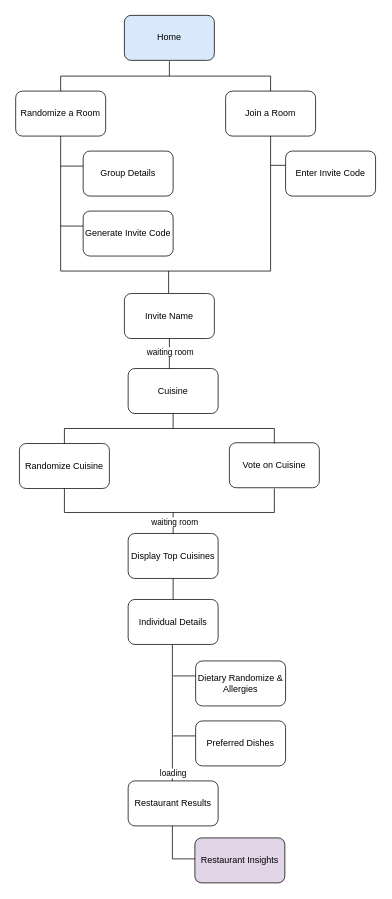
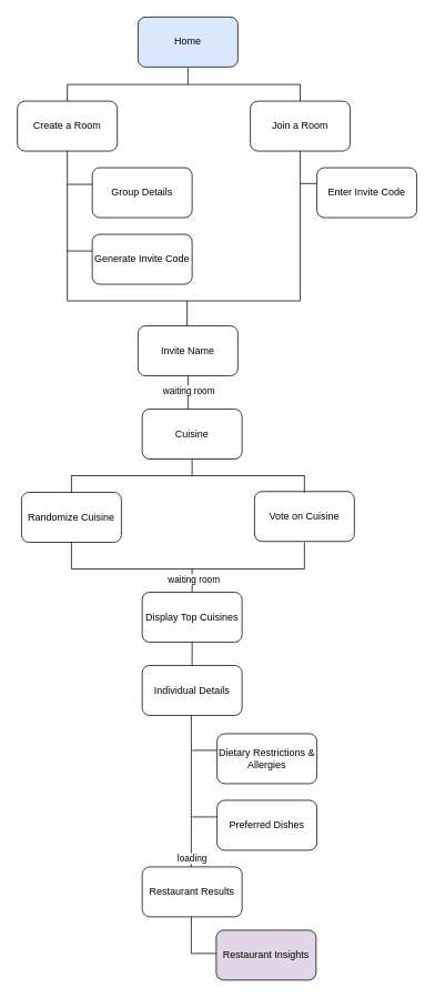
  <mxCell id="0" />
  <mxCell id="1" parent="0" />
  <mxCell id="2" value="Home" style="rounded=1;whiteSpace=wrap;html=1;fillColor=#dae8fc;" parent="1" vertex="1"><mxGeometry x="165" y="20" width="120" height="60" as="geometry" /></mxCell>
  <mxCell id="3" value="" style="endArrow=none;html=1;rounded=0;" parent="1" edge="1"><mxGeometry width="50" height="50" relative="1" as="geometry"><mxPoint x="360" y="220" as="sourcePoint" /><mxPoint x="380" y="220" as="targetPoint" /></mxGeometry></mxCell>
  <mxCell id="4" value="Enter Invite Code" style="rounded=1;whiteSpace=wrap;html=1;" parent="1" vertex="1"><mxGeometry x="380" y="201" width="120" height="60" as="geometry" /></mxCell>
- <mxCell id="5" value="Randomize a Room" style="rounded=1;whiteSpace=wrap;html=1;" parent="1" vertex="1"><mxGeometry x="20" y="121" width="120" height="60" as="geometry" /></mxCell>
+ <mxCell id="5" value="Create a Room" style="rounded=1;whiteSpace=wrap;html=1;" parent="1" vertex="1"><mxGeometry x="20" y="121" width="120" height="60" as="geometry" /></mxCell>
  <mxCell id="6" value="Join a Room" style="rounded=1;whiteSpace=wrap;html=1;" parent="1" vertex="1"><mxGeometry x="300" y="121" width="120" height="60" as="geometry" /></mxCell>
  <mxCell id="7" value="" style="endArrow=none;html=1;rounded=0;entryX=0.5;entryY=1;entryDx=0;entryDy=0;" parent="1" edge="1"><mxGeometry width="50" height="50" relative="1" as="geometry"><mxPoint x="225" y="101" as="sourcePoint" /><mxPoint x="225" y="81" as="targetPoint" /></mxGeometry></mxCell>
  <mxCell id="8" value="" style="endArrow=none;html=1;rounded=0;" parent="1" edge="1"><mxGeometry width="50" height="50" relative="1" as="geometry"><mxPoint x="80" y="101" as="sourcePoint" /><mxPoint x="360" y="101" as="targetPoint" /></mxGeometry></mxCell>
  <mxCell id="9" value="" style="endArrow=none;html=1;rounded=0;exitX=0.5;exitY=0;exitDx=0;exitDy=0;" parent="1" source="5" edge="1"><mxGeometry width="50" height="50" relative="1" as="geometry"><mxPoint x="130" y="51" as="sourcePoint" /><mxPoint x="80" y="101" as="targetPoint" /></mxGeometry></mxCell>
  <mxCell id="10" value="" style="endArrow=none;html=1;rounded=0;exitX=0.5;exitY=0;exitDx=0;exitDy=0;" parent="1" source="6" edge="1"><mxGeometry width="50" height="50" relative="1" as="geometry"><mxPoint x="130" y="51" as="sourcePoint" /><mxPoint x="360" y="101" as="targetPoint" /></mxGeometry></mxCell>
  <mxCell id="11" value="" style="endArrow=none;html=1;rounded=0;entryX=0.25;entryY=1;entryDx=0;entryDy=0;" parent="1" edge="1"><mxGeometry width="50" height="50" relative="1" as="geometry"><mxPoint x="80" y="361" as="sourcePoint" /><mxPoint x="80" y="181" as="targetPoint" /></mxGeometry></mxCell>
  <mxCell id="12" value="" style="endArrow=none;html=1;rounded=0;" parent="1" edge="1"><mxGeometry width="50" height="50" relative="1" as="geometry"><mxPoint x="80" y="221" as="sourcePoint" /><mxPoint x="110" y="221" as="targetPoint" /></mxGeometry></mxCell>
  <mxCell id="13" value="" style="endArrow=none;html=1;rounded=0;" parent="1" edge="1"><mxGeometry width="50" height="50" relative="1" as="geometry"><mxPoint x="80" y="301" as="sourcePoint" /><mxPoint x="110" y="301" as="targetPoint" /></mxGeometry></mxCell>
  <mxCell id="14" value="Group Details" style="rounded=1;whiteSpace=wrap;html=1;" parent="1" vertex="1"><mxGeometry x="110" y="201" width="120" height="60" as="geometry" /></mxCell>
  <mxCell id="15" value="Generate Invite Code" style="rounded=1;whiteSpace=wrap;html=1;" parent="1" vertex="1"><mxGeometry x="110" y="281" width="120" height="60" as="geometry" /></mxCell>
  <mxCell id="16" value="" style="endArrow=none;html=1;rounded=0;entryX=0.25;entryY=1;entryDx=0;entryDy=0;" parent="1" edge="1"><mxGeometry width="50" height="50" relative="1" as="geometry"><mxPoint x="360" y="361" as="sourcePoint" /><mxPoint x="360" y="181" as="targetPoint" /></mxGeometry></mxCell>
  <mxCell id="17" value="" style="endArrow=none;html=1;rounded=0;" parent="1" edge="1"><mxGeometry width="50" height="50" relative="1" as="geometry"><mxPoint x="80" y="361" as="sourcePoint" /><mxPoint x="360" y="361" as="targetPoint" /></mxGeometry></mxCell>
  <mxCell id="18" value="Cuisine" style="rounded=1;whiteSpace=wrap;html=1;" parent="1" vertex="1"><mxGeometry x="170" y="491" width="120" height="60" as="geometry" /></mxCell>
  <mxCell id="19" value="" style="endArrow=none;html=1;rounded=0;" parent="1" edge="1"><mxGeometry width="50" height="50" relative="1" as="geometry"><mxPoint x="224" y="361" as="sourcePoint" /><mxPoint x="224" y="391" as="targetPoint" /></mxGeometry></mxCell>
  <mxCell id="20" value="Display Top Cuisines" style="rounded=1;whiteSpace=wrap;html=1;" parent="1" vertex="1"><mxGeometry x="170" y="711" width="120" height="60" as="geometry" /></mxCell>
  <mxCell id="21" value="Randomize Cuisine" style="rounded=1;whiteSpace=wrap;html=1;" parent="1" vertex="1"><mxGeometry x="25" y="591" width="120" height="60" as="geometry" /></mxCell>
  <mxCell id="22" value="Vote on Cuisine" style="rounded=1;whiteSpace=wrap;html=1;" parent="1" vertex="1"><mxGeometry x="305" y="590" width="120" height="60" as="geometry" /></mxCell>
  <mxCell id="23" value="" style="endArrow=none;html=1;rounded=0;entryX=0.5;entryY=1;entryDx=0;entryDy=0;" parent="1" edge="1"><mxGeometry width="50" height="50" relative="1" as="geometry"><mxPoint x="230" y="571" as="sourcePoint" /><mxPoint x="230" y="551" as="targetPoint" /></mxGeometry></mxCell>
  <mxCell id="24" value="" style="endArrow=none;html=1;rounded=0;" parent="1" edge="1"><mxGeometry width="50" height="50" relative="1" as="geometry"><mxPoint x="85" y="571" as="sourcePoint" /><mxPoint x="365" y="571" as="targetPoint" /></mxGeometry></mxCell>
  <mxCell id="25" value="" style="endArrow=none;html=1;rounded=0;exitX=0.5;exitY=0;exitDx=0;exitDy=0;" parent="1" source="21" edge="1"><mxGeometry width="50" height="50" relative="1" as="geometry"><mxPoint x="135" y="521" as="sourcePoint" /><mxPoint x="85" y="571" as="targetPoint" /></mxGeometry></mxCell>
  <mxCell id="26" value="" style="endArrow=none;html=1;rounded=0;exitX=0.5;exitY=0;exitDx=0;exitDy=0;" parent="1" edge="1"><mxGeometry width="50" height="50" relative="1" as="geometry"><mxPoint x="365" y="591" as="sourcePoint" /><mxPoint x="365" y="571" as="targetPoint" /></mxGeometry></mxCell>
  <mxCell id="27" value="" style="endArrow=none;html=1;rounded=0;" parent="1" edge="1"><mxGeometry width="50" height="50" relative="1" as="geometry"><mxPoint x="85" y="683" as="sourcePoint" /><mxPoint x="85" y="651" as="targetPoint" /></mxGeometry></mxCell>
  <mxCell id="28" value="" style="endArrow=none;html=1;rounded=0;" parent="1" edge="1"><mxGeometry width="50" height="50" relative="1" as="geometry"><mxPoint x="365" y="683" as="sourcePoint" /><mxPoint x="365" y="651" as="targetPoint" /></mxGeometry></mxCell>
  <mxCell id="29" value="" style="endArrow=none;html=1;rounded=0;" parent="1" edge="1"><mxGeometry width="50" height="50" relative="1" as="geometry"><mxPoint x="85" y="683" as="sourcePoint" /><mxPoint x="365" y="683" as="targetPoint" /></mxGeometry></mxCell>
  <mxCell id="30" value="" style="endArrow=none;html=1;rounded=0;" parent="1" edge="1"><mxGeometry width="50" height="50" relative="1" as="geometry"><mxPoint x="230" y="683" as="sourcePoint" /><mxPoint x="230" y="711" as="targetPoint" /></mxGeometry></mxCell>
  <mxCell id="31" value="waiting room" style="edgeLabel;html=1;align=center;verticalAlign=middle;resizable=0;points=[];" parent="30" vertex="1" connectable="0"><mxGeometry x="-0.143" y="1" relative="1" as="geometry"><mxPoint as="offset" /></mxGeometry></mxCell>
  <mxCell id="32" value="Individual Details" style="rounded=1;whiteSpace=wrap;html=1;" parent="1" vertex="1"><mxGeometry x="170" y="799" width="120" height="60" as="geometry" /></mxCell>
  <mxCell id="33" value="" style="endArrow=none;html=1;rounded=0;" parent="1" edge="1"><mxGeometry width="50" height="50" relative="1" as="geometry"><mxPoint x="230" y="771" as="sourcePoint" /><mxPoint x="230" y="799" as="targetPoint" /></mxGeometry></mxCell>
  <mxCell id="34" value="" style="endArrow=none;html=1;rounded=0;" parent="1" edge="1"><mxGeometry width="50" height="50" relative="1" as="geometry"><mxPoint x="229" y="859" as="sourcePoint" /><mxPoint x="229" y="1041" as="targetPoint" /></mxGeometry></mxCell>
  <mxCell id="35" value="loading" style="edgeLabel;html=1;align=center;verticalAlign=middle;resizable=0;points=[];" parent="34" vertex="1" connectable="0"><mxGeometry x="0.802" relative="1" as="geometry"><mxPoint y="7" as="offset" /></mxGeometry></mxCell>
  <mxCell id="36" value="" style="endArrow=none;html=1;rounded=0;" parent="1" edge="1"><mxGeometry width="50" height="50" relative="1" as="geometry"><mxPoint x="230" y="901" as="sourcePoint" /><mxPoint x="260" y="901" as="targetPoint" /></mxGeometry></mxCell>
  <mxCell id="37" value="" style="endArrow=none;html=1;rounded=0;" parent="1" edge="1"><mxGeometry width="50" height="50" relative="1" as="geometry"><mxPoint x="230" y="981" as="sourcePoint" /><mxPoint x="260" y="981" as="targetPoint" /></mxGeometry></mxCell>
- <mxCell id="38" value="Dietary Randomize &amp;amp; Allergies" style="rounded=1;whiteSpace=wrap;html=1;" parent="1" vertex="1"><mxGeometry x="260" y="881" width="120" height="60" as="geometry" /></mxCell>
+ <mxCell id="38" value="Dietary Restrictions &amp;amp; Allergies" style="rounded=1;whiteSpace=wrap;html=1;" parent="1" vertex="1"><mxGeometry x="260" y="881" width="120" height="60" as="geometry" /></mxCell>
  <mxCell id="39" value="Preferred Dishes" style="rounded=1;whiteSpace=wrap;html=1;" parent="1" vertex="1"><mxGeometry x="260" y="961" width="120" height="60" as="geometry" /></mxCell>
  <mxCell id="40" value="Restaurant Results" style="rounded=1;whiteSpace=wrap;html=1;" parent="1" vertex="1"><mxGeometry x="170" y="1041" width="120" height="60" as="geometry" /></mxCell>
  <mxCell id="41" value="Restaurant Insights" style="rounded=1;whiteSpace=wrap;html=1;fillColor=#e1d5e7;" parent="1" vertex="1"><mxGeometry x="259" y="1117" width="120" height="60" as="geometry" /></mxCell>
  <mxCell id="42" value="" style="endArrow=none;html=1;rounded=0;" parent="1" edge="1"><mxGeometry width="50" height="50" relative="1" as="geometry"><mxPoint x="229" y="1101" as="sourcePoint" /><mxPoint x="229" y="1145" as="targetPoint" /></mxGeometry></mxCell>
  <mxCell id="43" value="" style="endArrow=none;html=1;rounded=0;" parent="1" edge="1"><mxGeometry width="50" height="50" relative="1" as="geometry"><mxPoint x="229" y="1145" as="sourcePoint" /><mxPoint x="259" y="1145" as="targetPoint" /></mxGeometry></mxCell>
  <mxCell id="44" value="Invite Name" style="rounded=1;whiteSpace=wrap;html=1;" vertex="1" parent="1"><mxGeometry x="165" y="391" width="120" height="60" as="geometry" /></mxCell>
  <mxCell id="45" value="" style="endArrow=none;html=1;rounded=0;exitX=0.5;exitY=1;exitDx=0;exitDy=0;" edge="1" parent="1" source="44"><mxGeometry width="50" height="50" relative="1" as="geometry"><mxPoint x="350" y="371" as="sourcePoint" /><mxPoint x="225" y="491" as="targetPoint" /></mxGeometry></mxCell>
  <mxCell id="46" value="waiting room" style="edgeLabel;html=1;align=center;verticalAlign=middle;resizable=0;points=[];" vertex="1" connectable="0" parent="45"><mxGeometry x="-0.15" relative="1" as="geometry"><mxPoint as="offset" /></mxGeometry></mxCell>
